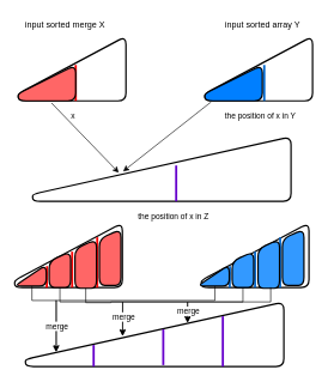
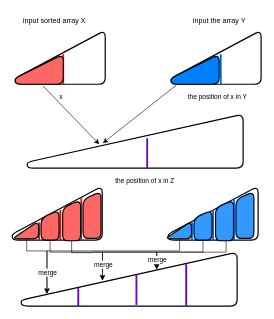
  <mxCell id="0" />
  <mxCell id="1" parent="0" />
  <mxCell id="2" value="" style="html=1;strokeWidth=2;shape=manualInput;whiteSpace=wrap;rounded=1;size=80;arcSize=22;" vertex="1" parent="1"><mxGeometry x="25" y="50" width="150" height="90" as="geometry" /></mxCell>
  <mxCell id="3" value="" style="html=1;strokeWidth=2;shape=manualInput;whiteSpace=wrap;rounded=1;size=80;arcSize=22;" vertex="1" parent="1"><mxGeometry x="285" y="50" width="150" height="90" as="geometry" /></mxCell>
  <mxCell id="4" value="" style="html=1;strokeWidth=2;shape=manualInput;whiteSpace=wrap;rounded=1;size=80;arcSize=22;" vertex="1" parent="1"><mxGeometry x="45" y="190" width="360" height="90" as="geometry" /></mxCell>
- <mxCell id="5" value="input sorted merge X" style="text;html=1;align=center;verticalAlign=middle;resizable=0;points=[];autosize=1;strokeColor=none;fillColor=none;" vertex="1" parent="1"><mxGeometry x="25" y="20" width="130" height="30" as="geometry" /></mxCell>
- <mxCell id="6" value="input sorted array Y" style="text;html=1;align=center;verticalAlign=middle;resizable=0;points=[];autosize=1;strokeColor=none;fillColor=none;" vertex="1" parent="1"><mxGeometry x="300" y="20" width="130" height="30" as="geometry" /></mxCell>
+ <mxCell id="5" value="input sorted array X" style="text;html=1;align=center;verticalAlign=middle;resizable=0;points=[];autosize=1;strokeColor=none;fillColor=none;" vertex="1" parent="1"><mxGeometry x="25" y="20" width="130" height="30" as="geometry" /></mxCell>
+ <mxCell id="6" value="input the array Y" style="text;html=1;align=center;verticalAlign=middle;resizable=0;points=[];autosize=1;strokeColor=none;fillColor=none;" vertex="1" parent="1"><mxGeometry x="300" y="20" width="130" height="30" as="geometry" /></mxCell>
  <mxCell id="7" value="" style="endArrow=none;html=1;rounded=0;strokeColor=#FF0000;strokeWidth=3;" edge="1" parent="1"><mxGeometry width="50" height="50" relative="1" as="geometry"><mxPoint x="105" y="140" as="sourcePoint" /><mxPoint x="105" y="90" as="targetPoint" /></mxGeometry></mxCell>
  <mxCell id="8" value="x" style="edgeLabel;html=1;align=center;verticalAlign=middle;resizable=0;points=[];" vertex="1" connectable="0" parent="7"><mxGeometry x="-0.534" y="2" relative="1" as="geometry"><mxPoint x="-3" y="32" as="offset" /></mxGeometry></mxCell>
  <mxCell id="9" value="" style="endArrow=none;html=1;rounded=0;strokeColor=#0066CC;strokeWidth=3;" edge="1" parent="1"><mxGeometry width="50" height="50" relative="1" as="geometry"><mxPoint x="367.71" y="140" as="sourcePoint" /><mxPoint x="367.71" y="90" as="targetPoint" /></mxGeometry></mxCell>
  <mxCell id="10" value="the position of x in Y" style="edgeLabel;html=1;align=center;verticalAlign=middle;resizable=0;points=[];" vertex="1" connectable="0" parent="9"><mxGeometry x="-0.534" y="2" relative="1" as="geometry"><mxPoint x="-4" y="32" as="offset" /></mxGeometry></mxCell>
  <mxCell id="11" value="" style="endArrow=none;html=1;rounded=0;strokeColor=#6600CC;strokeWidth=3;" edge="1" parent="1"><mxGeometry width="50" height="50" relative="1" as="geometry"><mxPoint x="245" y="280" as="sourcePoint" /><mxPoint x="245" y="230" as="targetPoint" /></mxGeometry></mxCell>
  <mxCell id="12" value="the position of x in Z" style="edgeLabel;html=1;align=center;verticalAlign=middle;resizable=0;points=[];" vertex="1" connectable="0" parent="11"><mxGeometry x="-0.534" y="2" relative="1" as="geometry"><mxPoint x="-3" y="32" as="offset" /></mxGeometry></mxCell>
  <mxCell id="13" value="" style="html=1;strokeWidth=2;shape=manualInput;whiteSpace=wrap;rounded=1;size=40;arcSize=22;fillColor=#FF6666;" vertex="1" parent="1"><mxGeometry x="25" y="90" width="80" height="50" as="geometry" /></mxCell>
  <mxCell id="14" value="" style="html=1;strokeWidth=2;shape=manualInput;whiteSpace=wrap;rounded=1;size=40;arcSize=22;fillColor=#007FFF;" vertex="1" parent="1"><mxGeometry x="285" y="90" width="80" height="50" as="geometry" /></mxCell>
  <mxCell id="15" value="" style="endArrow=classic;html=1;rounded=0;exitX=0.109;exitY=1.028;exitDx=0;exitDy=0;exitPerimeter=0;entryX=0.35;entryY=0.535;entryDx=0;entryDy=0;entryPerimeter=0;" edge="1" parent="1" source="14" target="4"><mxGeometry width="50" height="50" relative="1" as="geometry"><mxPoint x="175" y="340" as="sourcePoint" /><mxPoint x="225" y="290" as="targetPoint" /></mxGeometry></mxCell>
  <mxCell id="16" value="" style="endArrow=classic;html=1;rounded=0;exitX=0.578;exitY=1.058;exitDx=0;exitDy=0;exitPerimeter=0;" edge="1" parent="1" source="13"><mxGeometry width="50" height="50" relative="1" as="geometry"><mxPoint x="304" y="151" as="sourcePoint" /><mxPoint x="165" y="240" as="targetPoint" /></mxGeometry></mxCell>
  <mxCell id="17" value="" style="html=1;strokeWidth=2;shape=manualInput;whiteSpace=wrap;rounded=1;size=80;arcSize=22;" vertex="1" parent="1"><mxGeometry x="20" y="310" width="150" height="90" as="geometry" /></mxCell>
  <mxCell id="18" value="" style="html=1;strokeWidth=2;shape=manualInput;whiteSpace=wrap;rounded=1;size=80;arcSize=22;" vertex="1" parent="1"><mxGeometry x="280" y="310" width="150" height="90" as="geometry" /></mxCell>
  <mxCell id="19" value="" style="html=1;strokeWidth=2;shape=manualInput;whiteSpace=wrap;rounded=1;size=80;arcSize=22;" vertex="1" parent="1"><mxGeometry x="35" y="420" width="360" height="90" as="geometry" /></mxCell>
  <mxCell id="20" value="" style="endArrow=none;html=1;rounded=0;strokeColor=#FF0000;strokeWidth=3;" edge="1" parent="1"><mxGeometry width="50" height="50" relative="1" as="geometry"><mxPoint x="100" y="400" as="sourcePoint" /><mxPoint x="100" y="350" as="targetPoint" /></mxGeometry></mxCell>
  <mxCell id="21" value="" style="endArrow=none;html=1;rounded=0;strokeColor=#6600CC;strokeWidth=3;" edge="1" parent="1"><mxGeometry width="50" height="50" relative="1" as="geometry"><mxPoint x="227" y="508" as="sourcePoint" /><mxPoint x="227" y="458" as="targetPoint" /></mxGeometry></mxCell>
  <mxCell id="22" value="" style="endArrow=none;html=1;rounded=0;strokeColor=#FF0000;strokeWidth=3;" edge="1" parent="1"><mxGeometry width="50" height="50" relative="1" as="geometry"><mxPoint x="64.71" y="400" as="sourcePoint" /><mxPoint x="65" y="370" as="targetPoint" /></mxGeometry></mxCell>
  <mxCell id="23" value="" style="endArrow=none;html=1;rounded=0;strokeColor=#FF0000;strokeWidth=3;" edge="1" parent="1"><mxGeometry width="50" height="50" relative="1" as="geometry"><mxPoint x="135" y="400" as="sourcePoint" /><mxPoint x="135" y="330" as="targetPoint" /></mxGeometry></mxCell>
  <mxCell id="24" value="" style="endArrow=none;html=1;rounded=0;strokeColor=#0066CC;strokeWidth=3;" edge="1" parent="1"><mxGeometry width="50" height="50" relative="1" as="geometry"><mxPoint x="354.86" y="400" as="sourcePoint" /><mxPoint x="354.86" y="350" as="targetPoint" /></mxGeometry></mxCell>
  <mxCell id="25" value="" style="endArrow=none;html=1;rounded=0;strokeColor=#0066CC;strokeWidth=3;" edge="1" parent="1"><mxGeometry width="50" height="50" relative="1" as="geometry"><mxPoint x="319.57" y="400" as="sourcePoint" /><mxPoint x="319.86" y="370" as="targetPoint" /></mxGeometry></mxCell>
  <mxCell id="26" value="" style="endArrow=none;html=1;rounded=0;strokeColor=#0066CC;strokeWidth=3;" edge="1" parent="1"><mxGeometry width="50" height="50" relative="1" as="geometry"><mxPoint x="389.86" y="400" as="sourcePoint" /><mxPoint x="389.86" y="330" as="targetPoint" /></mxGeometry></mxCell>
  <mxCell id="27" value="" style="endArrow=none;html=1;rounded=0;strokeColor=#6600CC;strokeWidth=3;" edge="1" parent="1"><mxGeometry width="50" height="50" relative="1" as="geometry"><mxPoint x="130" y="510" as="sourcePoint" /><mxPoint x="130" y="480" as="targetPoint" /></mxGeometry></mxCell>
  <mxCell id="28" value="" style="endArrow=none;html=1;rounded=0;strokeColor=#6600CC;strokeWidth=3;" edge="1" parent="1"><mxGeometry width="50" height="50" relative="1" as="geometry"><mxPoint x="310" y="510" as="sourcePoint" /><mxPoint x="310" y="440" as="targetPoint" /></mxGeometry></mxCell>
  <mxCell id="29" value="" style="html=1;strokeWidth=2;shape=manualInput;whiteSpace=wrap;rounded=1;size=27;arcSize=22;fillColor=#FF6666;" vertex="1" parent="1"><mxGeometry x="24" y="368" width="40" height="30" as="geometry" /></mxCell>
  <mxCell id="30" value="" style="html=1;strokeWidth=2;shape=manualInput;whiteSpace=wrap;rounded=1;size=13;arcSize=22;fillColor=#FF6666;" vertex="1" parent="1"><mxGeometry x="68" y="350" width="30" height="50" as="geometry" /></mxCell>
  <mxCell id="31" value="" style="html=1;strokeWidth=2;shape=manualInput;whiteSpace=wrap;rounded=1;size=13;arcSize=22;fillColor=#FF6666;" vertex="1" parent="1"><mxGeometry x="104" y="333" width="30" height="68" as="geometry" /></mxCell>
  <mxCell id="32" value="" style="html=1;strokeWidth=2;shape=manualInput;whiteSpace=wrap;rounded=1;size=13;arcSize=22;fillColor=#FF6666;" vertex="1" parent="1"><mxGeometry x="138" y="319" width="30" height="78" as="geometry" /></mxCell>
  <mxCell id="33" value="" style="html=1;strokeWidth=2;shape=manualInput;whiteSpace=wrap;rounded=1;size=27;arcSize=22;fillColor=#3399FF;" vertex="1" parent="1"><mxGeometry x="279" y="368" width="40" height="30" as="geometry" /></mxCell>
  <mxCell id="34" value="" style="html=1;strokeWidth=2;shape=manualInput;whiteSpace=wrap;rounded=1;size=13;arcSize=22;fillColor=#3399FF;" vertex="1" parent="1"><mxGeometry x="323" y="350" width="30" height="50" as="geometry" /></mxCell>
  <mxCell id="35" value="" style="html=1;strokeWidth=2;shape=manualInput;whiteSpace=wrap;rounded=1;size=13;arcSize=22;fillColor=#3399FF;" vertex="1" parent="1"><mxGeometry x="359" y="333" width="30" height="68" as="geometry" /></mxCell>
  <mxCell id="36" value="" style="html=1;strokeWidth=2;shape=manualInput;whiteSpace=wrap;rounded=1;size=13;arcSize=22;fillColor=#3399FF;" vertex="1" parent="1"><mxGeometry x="393" y="319" width="30" height="78" as="geometry" /></mxCell>
  <mxCell id="37" style="edgeStyle=orthogonalEdgeStyle;rounded=0;orthogonalLoop=1;jettySize=auto;html=1;entryX=0.12;entryY=0.765;entryDx=0;entryDy=0;entryPerimeter=0;" edge="1" parent="1" source="29" target="19"><mxGeometry relative="1" as="geometry" /></mxCell>
  <mxCell id="38" style="edgeStyle=orthogonalEdgeStyle;rounded=0;orthogonalLoop=1;jettySize=auto;html=1;entryX=0.118;entryY=0.773;entryDx=0;entryDy=0;entryPerimeter=0;" edge="1" parent="1" source="33" target="19"><mxGeometry relative="1" as="geometry"><Array as="points"><mxPoint x="299" y="418" /><mxPoint x="77" y="418" /></Array></mxGeometry></mxCell>
  <mxCell id="39" value="merge" style="edgeLabel;html=1;align=center;verticalAlign=middle;resizable=0;points=[];" vertex="1" connectable="0" parent="38"><mxGeometry x="0.77" y="1" relative="1" as="geometry"><mxPoint as="offset" /></mxGeometry></mxCell>
  <mxCell id="40" style="edgeStyle=orthogonalEdgeStyle;rounded=0;orthogonalLoop=1;jettySize=auto;html=1;entryX=0.376;entryY=0.529;entryDx=0;entryDy=0;entryPerimeter=0;" edge="1" parent="1" source="30" target="19"><mxGeometry relative="1" as="geometry"><Array as="points"><mxPoint x="83" y="420" /><mxPoint x="170" y="420" /></Array></mxGeometry></mxCell>
  <mxCell id="41" style="edgeStyle=orthogonalEdgeStyle;rounded=0;orthogonalLoop=1;jettySize=auto;html=1;entryX=0.376;entryY=0.517;entryDx=0;entryDy=0;entryPerimeter=0;" edge="1" parent="1" source="34" target="19"><mxGeometry relative="1" as="geometry"><Array as="points"><mxPoint x="338" y="420" /><mxPoint x="170" y="420" /></Array></mxGeometry></mxCell>
  <mxCell id="42" value="merge" style="edgeLabel;html=1;align=center;verticalAlign=middle;resizable=0;points=[];" vertex="1" connectable="0" parent="41"><mxGeometry x="0.78" y="1" relative="1" as="geometry"><mxPoint as="offset" /></mxGeometry></mxCell>
  <mxCell id="43" style="edgeStyle=orthogonalEdgeStyle;rounded=0;orthogonalLoop=1;jettySize=auto;html=1;entryX=0.627;entryY=0.316;entryDx=0;entryDy=0;entryPerimeter=0;" edge="1" parent="1" source="31" target="19"><mxGeometry relative="1" as="geometry"><Array as="points"><mxPoint x="119" y="421" /><mxPoint x="154" y="421" /><mxPoint x="154" y="420" /><mxPoint x="261" y="420" /></Array></mxGeometry></mxCell>
  <mxCell id="44" style="edgeStyle=orthogonalEdgeStyle;rounded=0;orthogonalLoop=1;jettySize=auto;html=1;exitX=0.589;exitY=0.978;exitDx=0;exitDy=0;exitPerimeter=0;" edge="1" parent="1" source="35"><mxGeometry relative="1" as="geometry"><mxPoint x="380" y="409" as="sourcePoint" /><mxPoint x="261" y="449" as="targetPoint" /><Array as="points"><mxPoint x="377" y="420" /><mxPoint x="261" y="420" /></Array></mxGeometry></mxCell>
  <mxCell id="45" value="merge" style="edgeLabel;html=1;align=center;verticalAlign=middle;resizable=0;points=[];" vertex="1" connectable="0" parent="44"><mxGeometry x="0.807" relative="1" as="geometry"><mxPoint as="offset" /></mxGeometry></mxCell>
